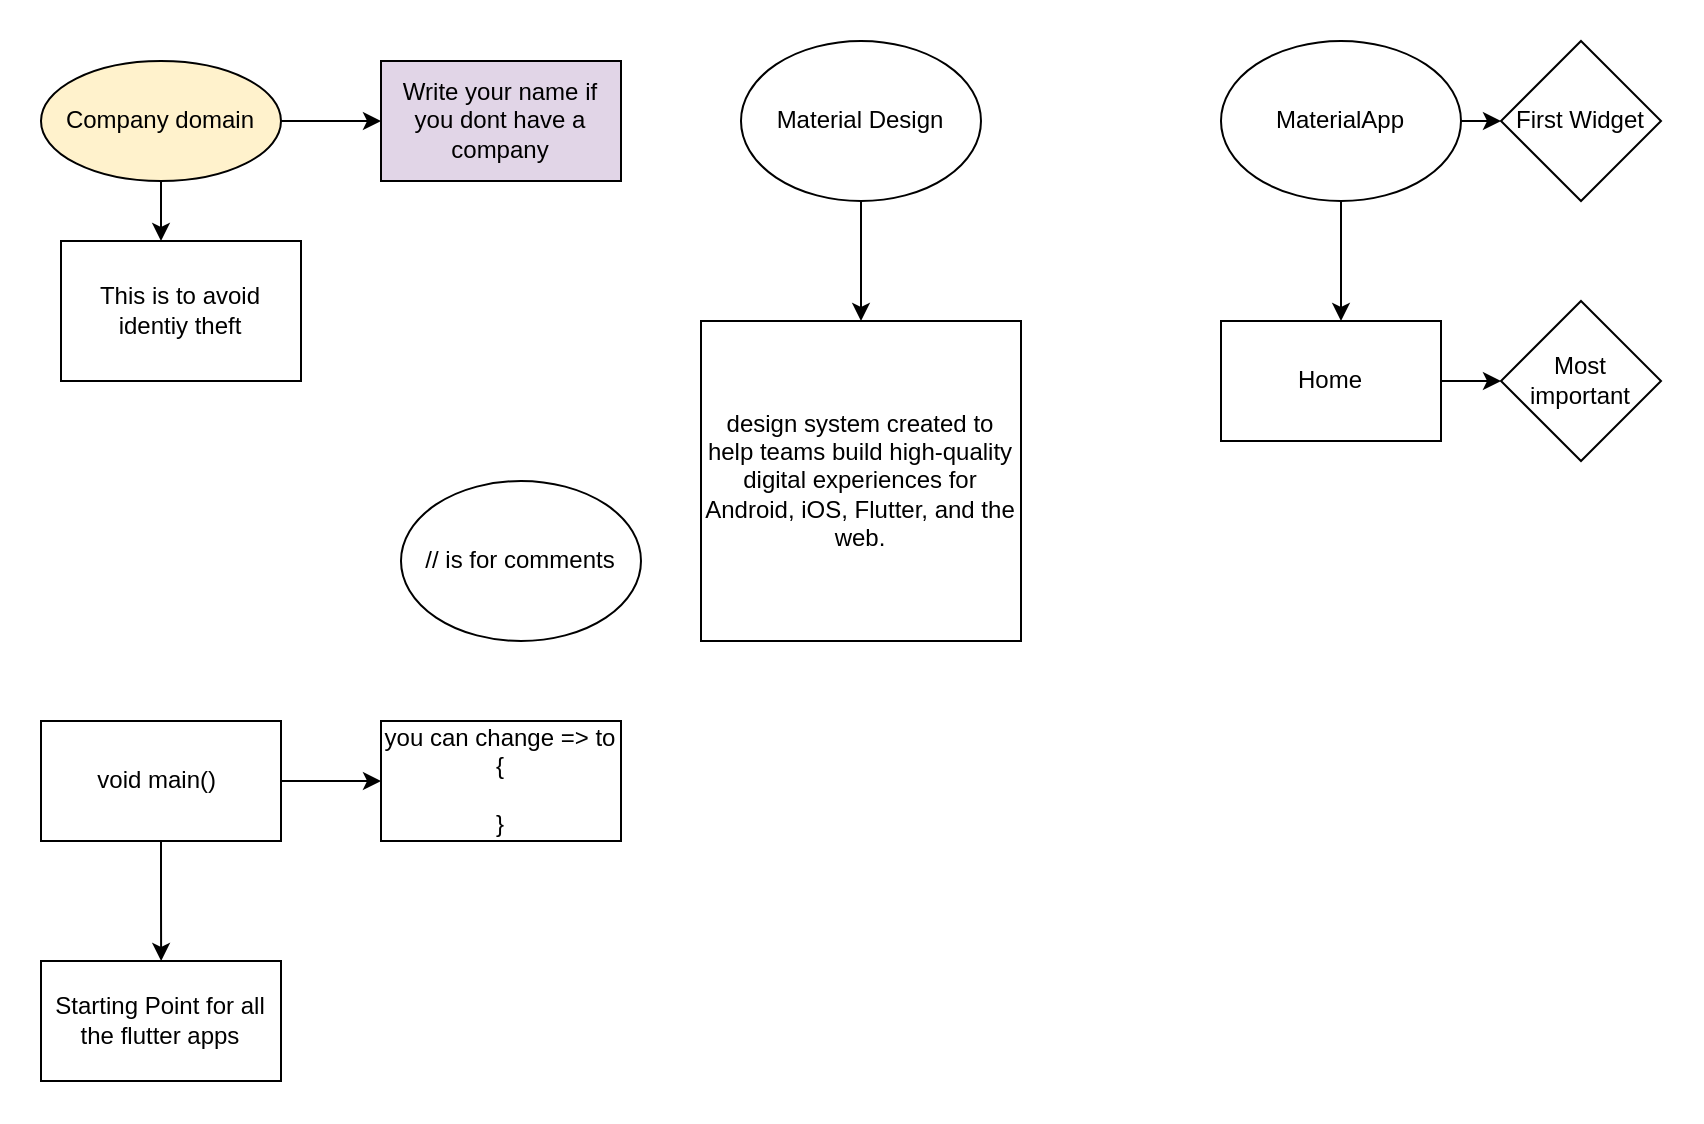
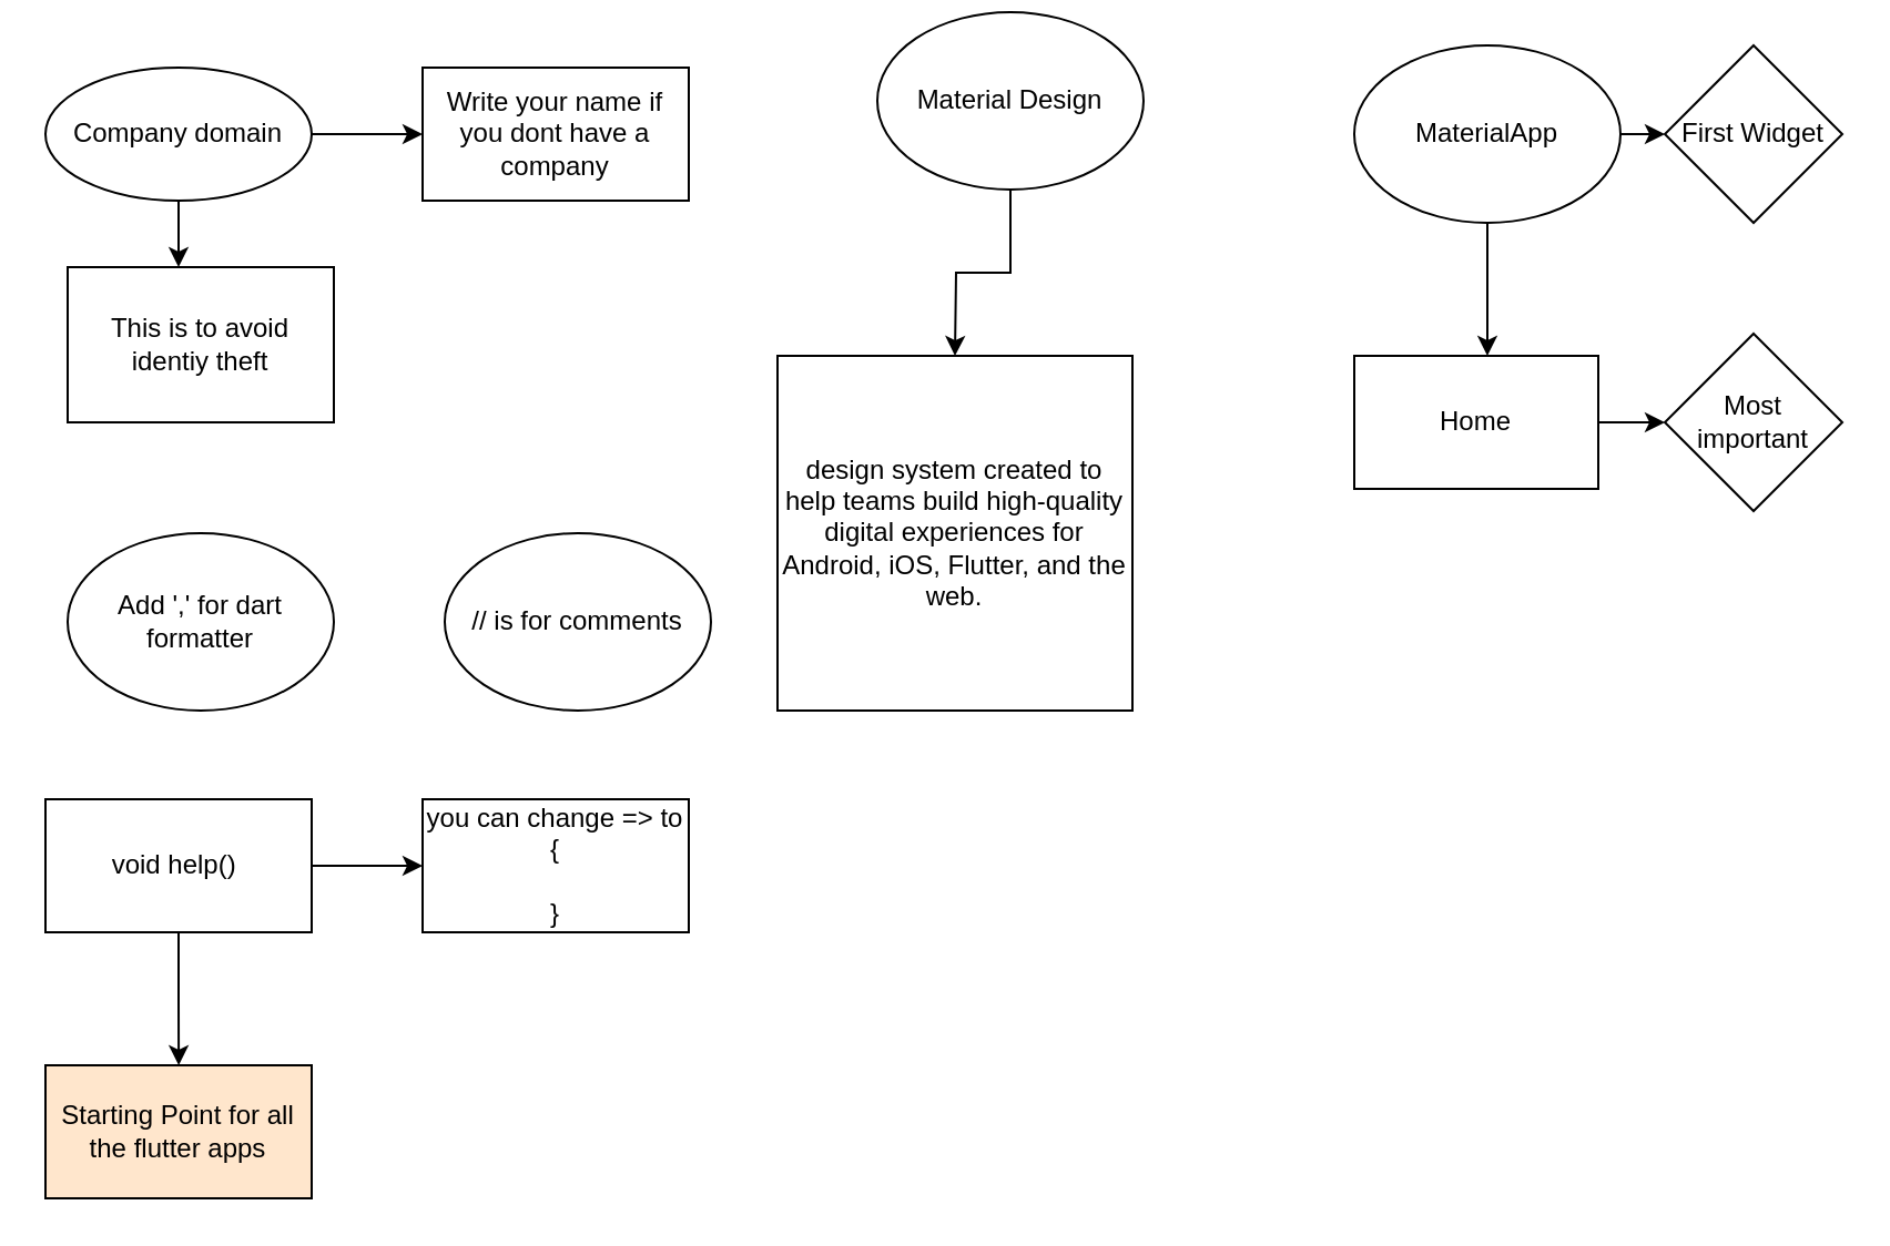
  <mxCell id="0" />
  <mxCell id="1" parent="0" />
  <mxCell id="2" style="edgeStyle=orthogonalEdgeStyle;rounded=0;orthogonalLoop=1;jettySize=auto;html=1;exitX=0.5;exitY=1;exitDx=0;exitDy=0;" edge="1" parent="1" source="4"><mxGeometry relative="1" as="geometry"><mxPoint x="80" y="120" as="targetPoint" /></mxGeometry></mxCell>
  <mxCell id="3" style="edgeStyle=orthogonalEdgeStyle;rounded=0;orthogonalLoop=1;jettySize=auto;html=1;exitX=1;exitY=0.5;exitDx=0;exitDy=0;" edge="1" parent="1" source="4"><mxGeometry relative="1" as="geometry"><mxPoint x="190" y="60" as="targetPoint" /></mxGeometry></mxCell>
- <mxCell id="4" value="Company domain" style="ellipse;whiteSpace=wrap;html=1;fillColor=#fff2cc;" vertex="1" parent="1"><mxGeometry x="20" y="30" width="120" height="60" as="geometry" /></mxCell>
+ <mxCell id="4" value="Company domain" style="ellipse;whiteSpace=wrap;html=1;" vertex="1" parent="1"><mxGeometry x="20" y="30" width="120" height="60" as="geometry" /></mxCell>
  <mxCell id="5" value="This is to avoid identiy theft" style="whiteSpace=wrap;html=1;" vertex="1" parent="1"><mxGeometry x="30" y="120" width="120" height="70" as="geometry" /></mxCell>
- <mxCell id="6" value="Write your name if you dont have a company" style="whiteSpace=wrap;html=1;fillColor=#e1d5e7;" vertex="1" parent="1"><mxGeometry x="190" y="30" width="120" height="60" as="geometry" /></mxCell>
+ <mxCell id="6" value="Write your name if you dont have a company" style="whiteSpace=wrap;html=1;" vertex="1" parent="1"><mxGeometry x="190" y="30" width="120" height="60" as="geometry" /></mxCell>
  <mxCell id="7" style="edgeStyle=orthogonalEdgeStyle;rounded=0;orthogonalLoop=1;jettySize=auto;html=1;exitX=0.5;exitY=1;exitDx=0;exitDy=0;" edge="1" parent="1" source="8"><mxGeometry relative="1" as="geometry"><mxPoint x="430" y="160" as="targetPoint" /></mxGeometry></mxCell>
- <mxCell id="8" value="Material Design" style="ellipse;whiteSpace=wrap;html=1;" vertex="1" parent="1"><mxGeometry x="370" y="20" width="120" height="80" as="geometry" /></mxCell>
+ <mxCell id="8" value="Material Design" style="ellipse;whiteSpace=wrap;html=1;" vertex="1" parent="1"><mxGeometry x="395" y="5" width="120" height="80" as="geometry" /></mxCell>
  <mxCell id="9" value="design system created to help teams build high-quality digital experiences for Android, iOS, Flutter, and the web." style="whiteSpace=wrap;html=1;" vertex="1" parent="1"><mxGeometry x="350" y="160" width="160" height="160" as="geometry" /></mxCell>
  <mxCell id="10" style="edgeStyle=orthogonalEdgeStyle;rounded=0;orthogonalLoop=1;jettySize=auto;html=1;exitX=0.5;exitY=1;exitDx=0;exitDy=0;" edge="1" parent="1" source="12"><mxGeometry relative="1" as="geometry"><mxPoint x="670" y="160" as="targetPoint" /></mxGeometry></mxCell>
  <mxCell id="11" style="edgeStyle=orthogonalEdgeStyle;rounded=0;orthogonalLoop=1;jettySize=auto;html=1;exitX=1;exitY=0.5;exitDx=0;exitDy=0;" edge="1" parent="1" source="12"><mxGeometry relative="1" as="geometry"><mxPoint x="750" y="60" as="targetPoint" /></mxGeometry></mxCell>
  <mxCell id="12" value="MaterialApp" style="ellipse;whiteSpace=wrap;html=1;" vertex="1" parent="1"><mxGeometry x="610" y="20" width="120" height="80" as="geometry" /></mxCell>
  <mxCell id="13" style="edgeStyle=orthogonalEdgeStyle;rounded=0;orthogonalLoop=1;jettySize=auto;html=1;exitX=1;exitY=0.5;exitDx=0;exitDy=0;" edge="1" parent="1" source="14"><mxGeometry relative="1" as="geometry"><mxPoint x="750" y="190" as="targetPoint" /></mxGeometry></mxCell>
  <mxCell id="14" value="Home" style="whiteSpace=wrap;html=1;" vertex="1" parent="1"><mxGeometry x="610" y="160" width="110" height="60" as="geometry" /></mxCell>
  <mxCell id="15" value="Most important" style="rhombus;whiteSpace=wrap;html=1;" vertex="1" parent="1"><mxGeometry x="750" y="150" width="80" height="80" as="geometry" /></mxCell>
  <mxCell id="16" value="First Widget" style="rhombus;whiteSpace=wrap;html=1;" vertex="1" parent="1"><mxGeometry x="750" y="20" width="80" height="80" as="geometry" /></mxCell>
+ <mxCell id="17" value="Add ',' for dart formatter" style="ellipse;whiteSpace=wrap;html=1;" vertex="1" parent="1"><mxGeometry x="30" y="240" width="120" height="80" as="geometry" /></mxCell>
  <mxCell id="18" style="edgeStyle=orthogonalEdgeStyle;rounded=0;orthogonalLoop=1;jettySize=auto;html=1;exitX=0.5;exitY=1;exitDx=0;exitDy=0;" edge="1" parent="1" source="20"><mxGeometry relative="1" as="geometry"><mxPoint x="80.069" y="480" as="targetPoint" /></mxGeometry></mxCell>
  <mxCell id="19" style="edgeStyle=orthogonalEdgeStyle;rounded=0;orthogonalLoop=1;jettySize=auto;html=1;exitX=1;exitY=0.5;exitDx=0;exitDy=0;" edge="1" parent="1" source="20"><mxGeometry relative="1" as="geometry"><mxPoint x="190" y="390.034" as="targetPoint" /></mxGeometry></mxCell>
- <mxCell id="20" value="void main()&amp;nbsp;" style="whiteSpace=wrap;html=1;" vertex="1" parent="1"><mxGeometry x="20" y="360" width="120" height="60" as="geometry" /></mxCell>
- <mxCell id="21" value="Starting Point for all the flutter apps" style="whiteSpace=wrap;html=1;" vertex="1" parent="1"><mxGeometry x="20" y="480" width="120" height="60" as="geometry" /></mxCell>
+ <mxCell id="20" value="void help()&amp;nbsp;" style="whiteSpace=wrap;html=1;" vertex="1" parent="1"><mxGeometry x="20" y="360" width="120" height="60" as="geometry" /></mxCell>
+ <mxCell id="21" value="Starting Point for all the flutter apps" style="whiteSpace=wrap;html=1;fillColor=#ffe6cc;" vertex="1" parent="1"><mxGeometry x="20" y="480" width="120" height="60" as="geometry" /></mxCell>
  <mxCell id="22" value="you can change =&amp;gt; to { &lt;br&gt;&lt;br&gt;}" style="whiteSpace=wrap;html=1;" vertex="1" parent="1"><mxGeometry x="190" y="360" width="120" height="60" as="geometry" /></mxCell>
  <mxCell id="23" value="// is for comments" style="ellipse;whiteSpace=wrap;html=1;" vertex="1" parent="1"><mxGeometry x="200" y="240" width="120" height="80" as="geometry" /></mxCell>
